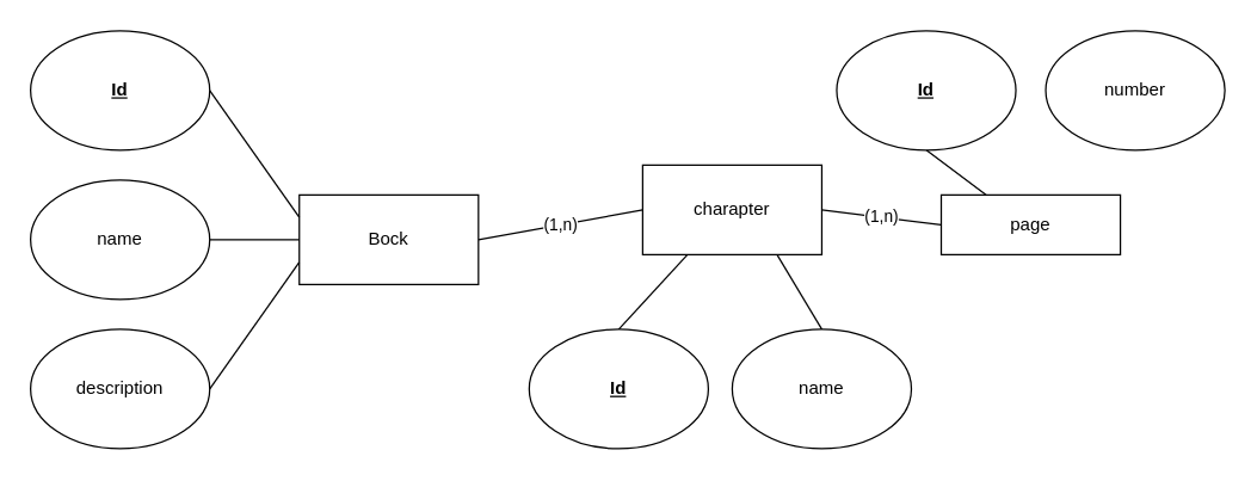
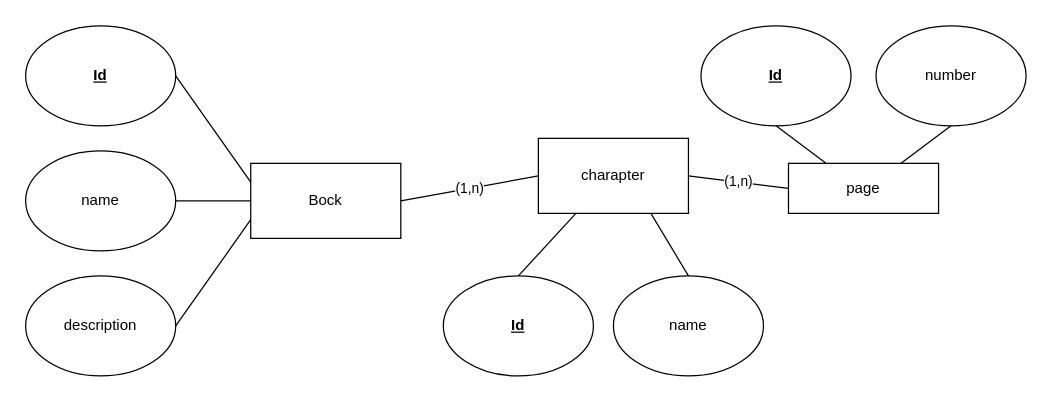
  <mxCell id="0" />
  <mxCell id="1" parent="0" />
  <mxCell id="2" value="(1,n)" style="edgeStyle=none;rounded=0;orthogonalLoop=1;jettySize=auto;html=1;exitX=1;exitY=0.5;exitDx=0;exitDy=0;entryX=0;entryY=0.5;entryDx=0;entryDy=0;endArrow=none;endFill=0;" parent="1" source="3" target="8" edge="1"><mxGeometry relative="1" as="geometry" /></mxCell>
  <mxCell id="3" value="Bock" style="rounded=0;whiteSpace=wrap;html=1;" parent="1" vertex="1"><mxGeometry x="200" y="130" width="120" height="60" as="geometry" /></mxCell>
  <mxCell id="4" style="rounded=0;orthogonalLoop=1;jettySize=auto;html=1;exitX=1;exitY=0.5;exitDx=0;exitDy=0;entryX=0;entryY=0.25;entryDx=0;entryDy=0;endArrow=none;endFill=0;" parent="1" source="5" target="3" edge="1"><mxGeometry relative="1" as="geometry" /></mxCell>
  <mxCell id="5" value="&lt;u&gt;&lt;b&gt;Id&lt;/b&gt;&lt;/u&gt;" style="ellipse;whiteSpace=wrap;html=1;" parent="1" vertex="1"><mxGeometry x="20" width="120" height="80" as="geometry" y="20" /></mxCell>
  <mxCell id="6" style="rounded=0;orthogonalLoop=1;jettySize=auto;html=1;exitX=1;exitY=0.5;exitDx=0;exitDy=0;endArrow=none;endFill=0;" edge="1" parent="1" source="7" target="3"><mxGeometry relative="1" as="geometry" /></mxCell>
  <mxCell id="7" value="name" style="ellipse;whiteSpace=wrap;html=1;" parent="1" vertex="1"><mxGeometry x="20" y="120" width="120" height="80" as="geometry" /></mxCell>
  <mxCell id="8" value="charapter" style="rounded=0;whiteSpace=wrap;html=1;" parent="1" vertex="1"><mxGeometry x="430" y="110" width="120" height="60" as="geometry" /></mxCell>
  <mxCell id="9" style="edgeStyle=none;rounded=0;orthogonalLoop=1;jettySize=auto;html=1;exitX=0.5;exitY=0;exitDx=0;exitDy=0;entryX=0.25;entryY=1;entryDx=0;entryDy=0;endArrow=none;endFill=0;" parent="1" source="10" target="8" edge="1"><mxGeometry relative="1" as="geometry" /></mxCell>
  <mxCell id="10" value="&lt;u&gt;&lt;b&gt;Id&lt;/b&gt;&lt;/u&gt;" style="ellipse;whiteSpace=wrap;html=1;" parent="1" vertex="1"><mxGeometry x="354" y="220" width="120" height="80" as="geometry" /></mxCell>
  <mxCell id="11" style="edgeStyle=none;rounded=0;orthogonalLoop=1;jettySize=auto;html=1;exitX=0.5;exitY=0;exitDx=0;exitDy=0;entryX=0.75;entryY=1;entryDx=0;entryDy=0;endArrow=none;endFill=0;" parent="1" source="12" target="8" edge="1"><mxGeometry relative="1" as="geometry" /></mxCell>
  <mxCell id="12" value="name" style="ellipse;whiteSpace=wrap;html=1;" parent="1" vertex="1"><mxGeometry x="490" y="220" width="120" height="80" as="geometry" /></mxCell>
  <mxCell id="13" value="(1,n)" style="edgeStyle=none;rounded=0;orthogonalLoop=1;jettySize=auto;html=1;exitX=0;exitY=0.5;exitDx=0;exitDy=0;entryX=1;entryY=0.5;entryDx=0;entryDy=0;endArrow=none;endFill=0;" parent="1" source="14" target="8" edge="1"><mxGeometry relative="1" as="geometry" /></mxCell>
  <mxCell id="14" value="page" style="rounded=0;whiteSpace=wrap;html=1;" parent="1" vertex="1"><mxGeometry x="630" y="130" width="120" height="40" as="geometry" /></mxCell>
  <mxCell id="15" style="edgeStyle=none;rounded=0;orthogonalLoop=1;jettySize=auto;html=1;exitX=0.5;exitY=1;exitDx=0;exitDy=0;entryX=0.25;entryY=0;entryDx=0;entryDy=0;endArrow=none;endFill=0;" parent="1" source="16" target="14" edge="1"><mxGeometry relative="1" as="geometry" /></mxCell>
  <mxCell id="16" value="&lt;u&gt;&lt;b&gt;Id&lt;/b&gt;&lt;/u&gt;" style="ellipse;whiteSpace=wrap;html=1;" parent="1" vertex="1"><mxGeometry x="560" width="120" height="80" as="geometry" y="20" /></mxCell>
+ <mxCell id="17" style="edgeStyle=none;rounded=0;orthogonalLoop=1;jettySize=auto;html=1;exitX=0.5;exitY=1;exitDx=0;exitDy=0;entryX=0.75;entryY=0;entryDx=0;entryDy=0;endArrow=none;endFill=0;" parent="1" source="18" target="14" edge="1"><mxGeometry relative="1" as="geometry" /></mxCell>
  <mxCell id="18" value="number" style="ellipse;whiteSpace=wrap;html=1;" parent="1" vertex="1"><mxGeometry x="700" width="120" height="80" as="geometry" y="20" /></mxCell>
  <mxCell id="19" style="edgeStyle=none;rounded=0;orthogonalLoop=1;jettySize=auto;html=1;exitX=1;exitY=0.5;exitDx=0;exitDy=0;entryX=0;entryY=0.75;entryDx=0;entryDy=0;endArrow=none;endFill=0;" edge="1" parent="1" source="20" target="3"><mxGeometry relative="1" as="geometry" /></mxCell>
  <mxCell id="20" value="description" style="ellipse;whiteSpace=wrap;html=1;" vertex="1" parent="1"><mxGeometry x="20" y="220" width="120" height="80" as="geometry" /></mxCell>
